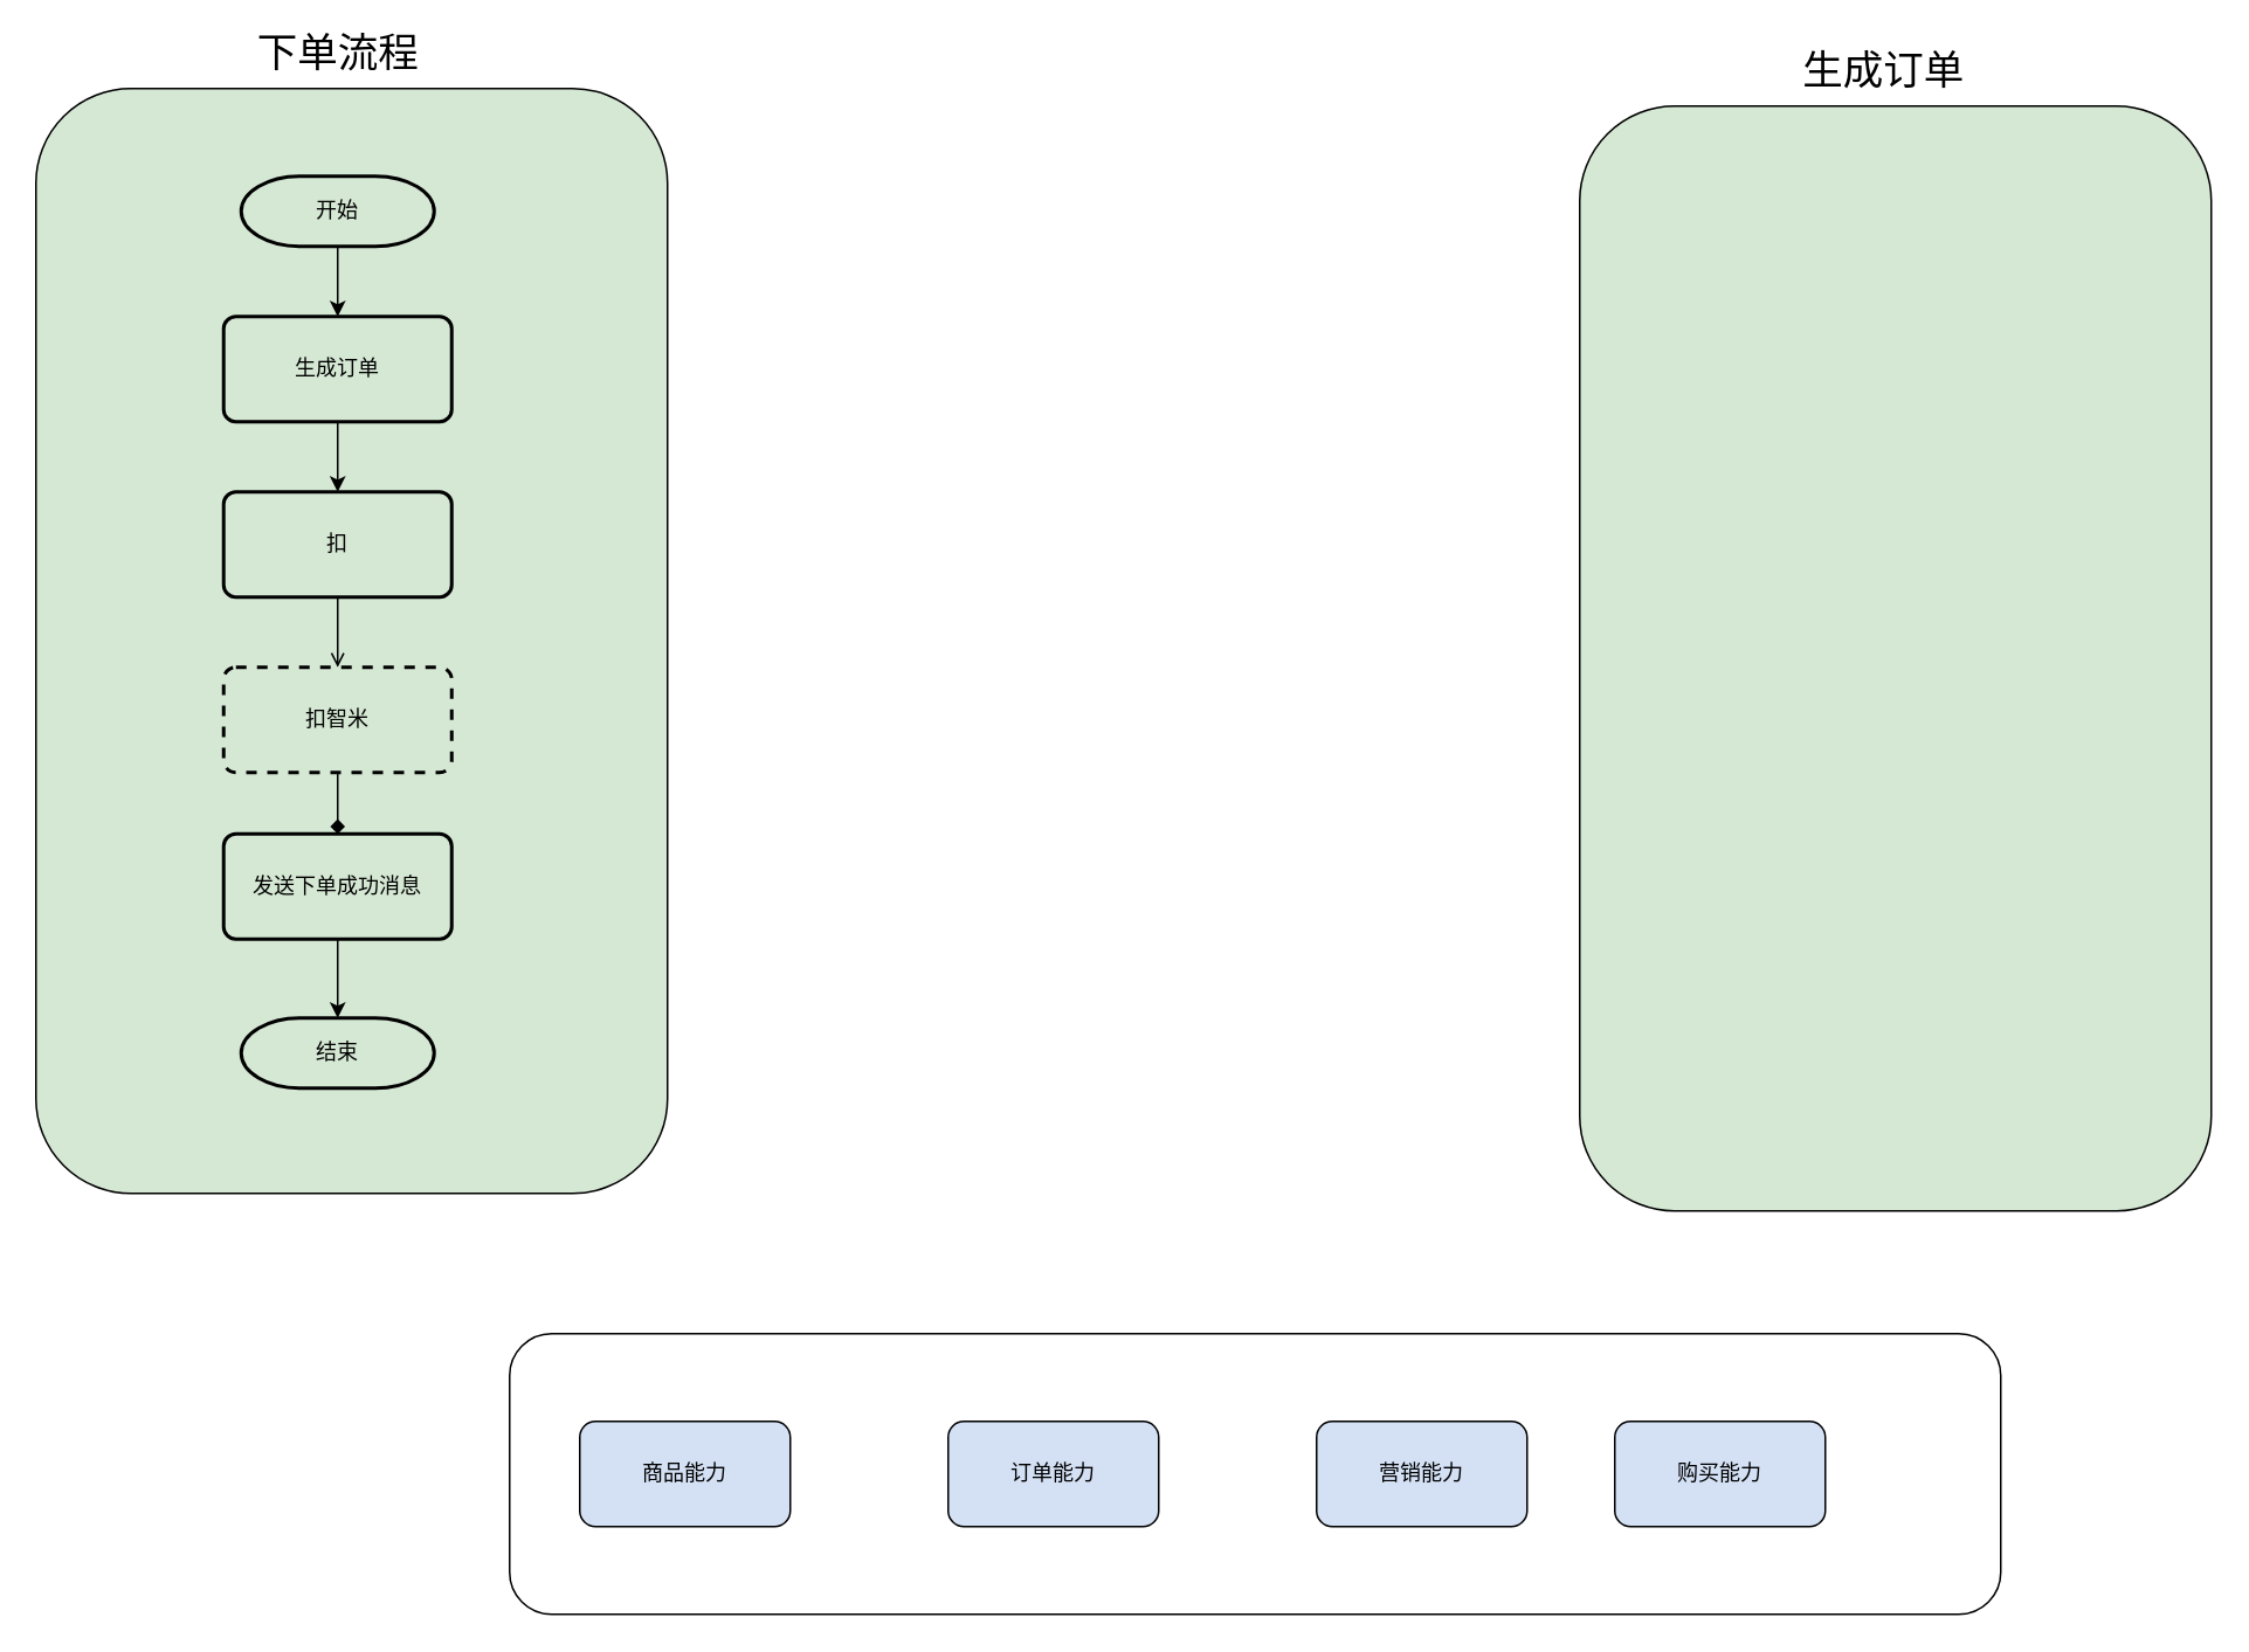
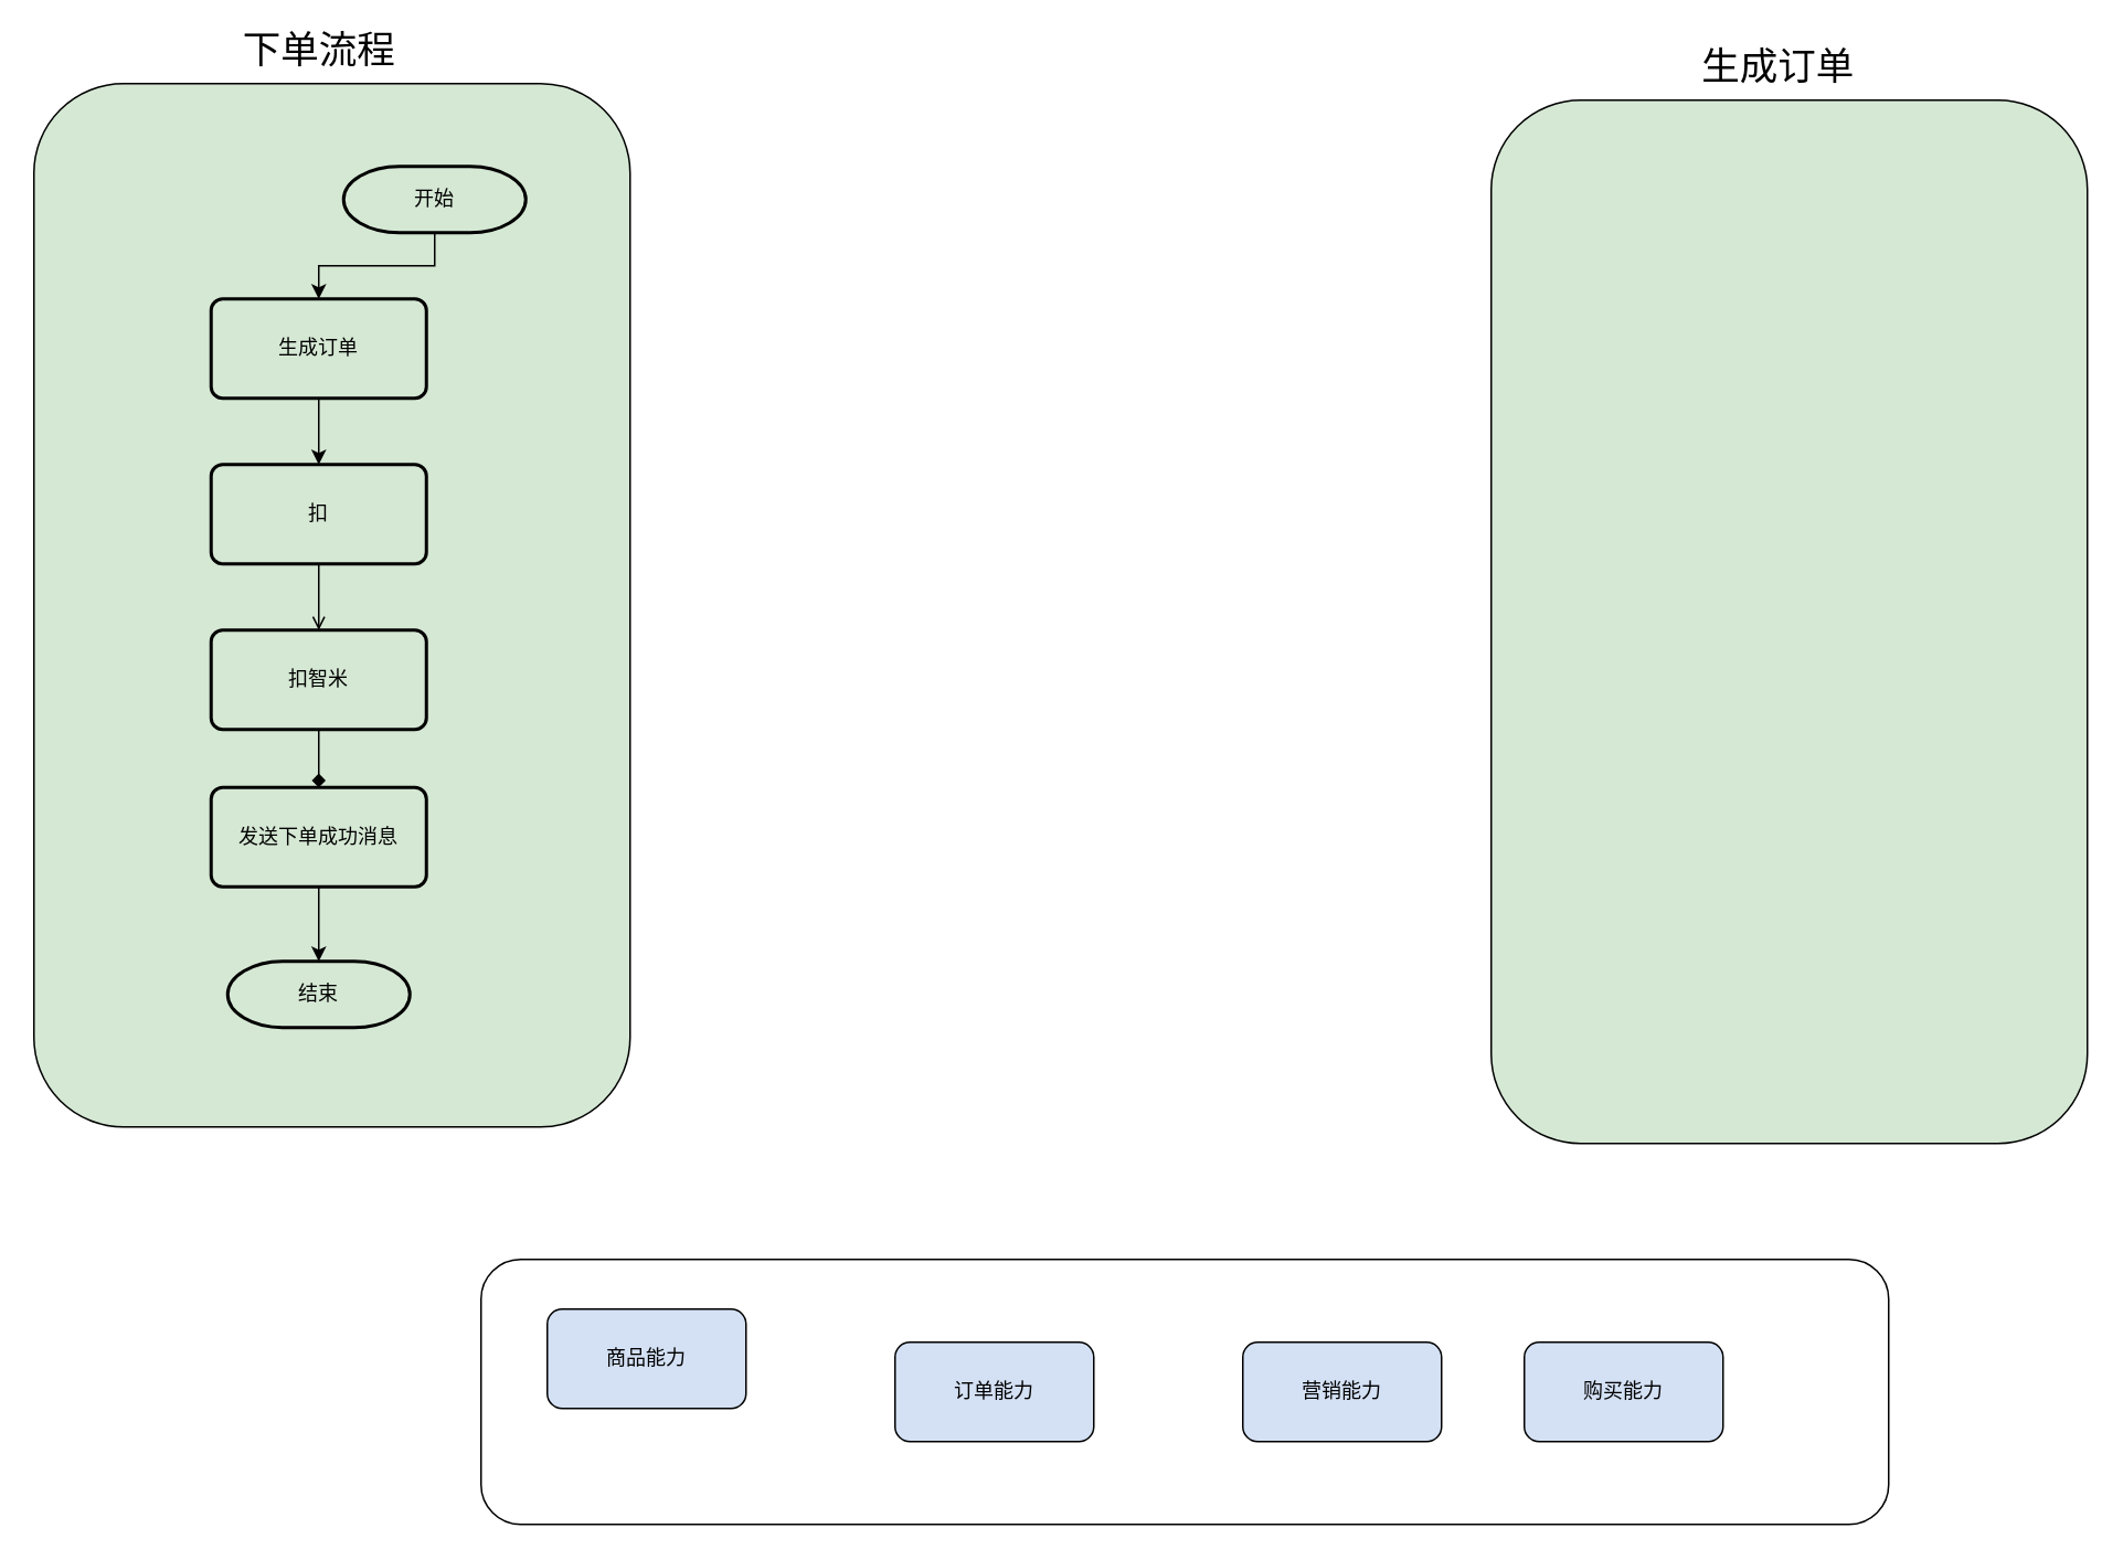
  <mxCell id="0" />
  <mxCell id="1" parent="0" />
  <mxCell id="2" value="" style="rounded=1;whiteSpace=wrap;html=1;" vertex="1" parent="1"><mxGeometry x="290" y="760" width="850" height="160" as="geometry" /></mxCell>
- <mxCell id="3" value="商品能力" style="rounded=1;whiteSpace=wrap;html=1;fillColor=#D4E1F5;" vertex="1" parent="1"><mxGeometry x="330" y="810" width="120" height="60" as="geometry" /></mxCell>
+ <mxCell id="3" value="商品能力" style="rounded=1;whiteSpace=wrap;html=1;fillColor=#D4E1F5;" vertex="1" parent="1"><mxGeometry x="330" y="790" width="120" height="60" as="geometry" /></mxCell>
  <mxCell id="4" value="订单能力" style="rounded=1;whiteSpace=wrap;html=1;fillColor=#D4E1F5;" vertex="1" parent="1"><mxGeometry x="540" y="810" width="120" height="60" as="geometry" /></mxCell>
  <mxCell id="5" value="营销能力" style="rounded=1;whiteSpace=wrap;html=1;fillColor=#D4E1F5;" vertex="1" parent="1"><mxGeometry x="750" y="810" width="120" height="60" as="geometry" /></mxCell>
  <mxCell id="6" value="购买能力" style="rounded=1;whiteSpace=wrap;html=1;fillColor=#D4E1F5;" vertex="1" parent="1"><mxGeometry x="920" y="810" width="120" height="60" as="geometry" /></mxCell>
  <mxCell id="7" value="" style="rounded=1;whiteSpace=wrap;html=1;fontSize=28;fillColor=#D5E8D4;" vertex="1" parent="1"><mxGeometry x="20" y="50" width="360" height="630" as="geometry" /></mxCell>
  <mxCell id="8" style="edgeStyle=orthogonalEdgeStyle;rounded=0;orthogonalLoop=1;jettySize=auto;html=1;exitX=0.5;exitY=1;exitDx=0;exitDy=0;exitPerimeter=0;entryX=0.5;entryY=0;entryDx=0;entryDy=0;fontSize=12;" edge="1" parent="1" source="9" target="12"><mxGeometry relative="1" as="geometry" /></mxCell>
- <mxCell id="9" value="开始" style="strokeWidth=2;html=1;shape=mxgraph.flowchart.terminator;whiteSpace=wrap;fillColor=#D5E8D4;fontSize=12;" vertex="1" parent="1"><mxGeometry x="137" y="100" width="110" height="40" as="geometry" /></mxCell>
+ <mxCell id="9" value="开始" style="strokeWidth=2;html=1;shape=mxgraph.flowchart.terminator;whiteSpace=wrap;fillColor=#D5E8D4;fontSize=12;" vertex="1" parent="1"><mxGeometry x="207" y="100" width="110" height="40" as="geometry" /></mxCell>
  <mxCell id="10" value="&lt;font style=&quot;font-size: 23px&quot;&gt;下单流程&lt;/font&gt;" style="text;html=1;align=center;verticalAlign=middle;resizable=0;points=[];autosize=1;fontSize=12;" vertex="1" parent="1"><mxGeometry x="137" y="20" width="110" height="20" as="geometry" /></mxCell>
  <mxCell id="11" style="edgeStyle=orthogonalEdgeStyle;rounded=0;orthogonalLoop=1;jettySize=auto;html=1;exitX=0.5;exitY=1;exitDx=0;exitDy=0;fontSize=12;" edge="1" parent="1" source="12" target="14"><mxGeometry relative="1" as="geometry" /></mxCell>
  <mxCell id="12" value="生成订单" style="rounded=1;whiteSpace=wrap;html=1;absoluteArcSize=1;arcSize=14;strokeWidth=2;fillColor=#D5E8D4;fontSize=12;" vertex="1" parent="1"><mxGeometry x="127" y="180" width="130" height="60" as="geometry" /></mxCell>
  <mxCell id="13" style="edgeStyle=orthogonalEdgeStyle;rounded=0;orthogonalLoop=1;jettySize=auto;html=1;entryX=0.5;entryY=0;entryDx=0;entryDy=0;fontSize=12;endArrow=open;" edge="1" parent="1" source="14" target="18"><mxGeometry relative="1" as="geometry" /></mxCell>
  <mxCell id="14" value="扣" style="rounded=1;whiteSpace=wrap;html=1;absoluteArcSize=1;arcSize=14;strokeWidth=2;fillColor=#D5E8D4;fontSize=12;" vertex="1" parent="1"><mxGeometry x="127" y="280" width="130" height="60" as="geometry" /></mxCell>
  <mxCell id="15" value="" style="rounded=1;whiteSpace=wrap;html=1;fontSize=28;fillColor=#D5E8D4;" vertex="1" parent="1"><mxGeometry x="900" y="60" width="360" height="630" as="geometry" /></mxCell>
  <mxCell id="16" value="&lt;font style=&quot;font-size: 23px&quot;&gt;生成订单&lt;/font&gt;" style="text;html=1;align=center;verticalAlign=middle;resizable=0;points=[];autosize=1;fontSize=12;" vertex="1" parent="1"><mxGeometry x="1018" y="30" width="110" height="20" as="geometry" /></mxCell>
  <mxCell id="17" style="edgeStyle=orthogonalEdgeStyle;rounded=0;orthogonalLoop=1;jettySize=auto;html=1;fontSize=12;endArrow=diamond;" edge="1" parent="1" source="18" target="20"><mxGeometry relative="1" as="geometry" /></mxCell>
- <mxCell id="18" value="扣智米" style="rounded=1;whiteSpace=wrap;html=1;absoluteArcSize=1;arcSize=14;strokeWidth=2;fillColor=#D5E8D4;fontSize=12;dashed=1;" vertex="1" parent="1"><mxGeometry x="127" y="380" width="130" height="60" as="geometry" /></mxCell>
+ <mxCell id="18" value="扣智米" style="rounded=1;whiteSpace=wrap;html=1;absoluteArcSize=1;arcSize=14;strokeWidth=2;fillColor=#D5E8D4;fontSize=12;" vertex="1" parent="1"><mxGeometry x="127" y="380" width="130" height="60" as="geometry" /></mxCell>
  <mxCell id="19" style="edgeStyle=orthogonalEdgeStyle;rounded=0;orthogonalLoop=1;jettySize=auto;html=1;entryX=0.5;entryY=0;entryDx=0;entryDy=0;entryPerimeter=0;fontSize=12;" edge="1" parent="1" source="20" target="21"><mxGeometry relative="1" as="geometry" /></mxCell>
  <mxCell id="20" value="发送下单成功消息" style="rounded=1;whiteSpace=wrap;html=1;absoluteArcSize=1;arcSize=14;strokeWidth=2;fillColor=#D5E8D4;fontSize=12;" vertex="1" parent="1"><mxGeometry x="127" y="475" width="130" height="60" as="geometry" /></mxCell>
  <mxCell id="21" value="结束" style="strokeWidth=2;html=1;shape=mxgraph.flowchart.terminator;whiteSpace=wrap;fillColor=#D5E8D4;fontSize=12;" vertex="1" parent="1"><mxGeometry x="137" y="580" width="110" height="40" as="geometry" /></mxCell>
